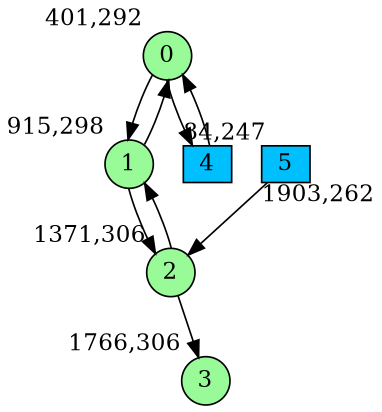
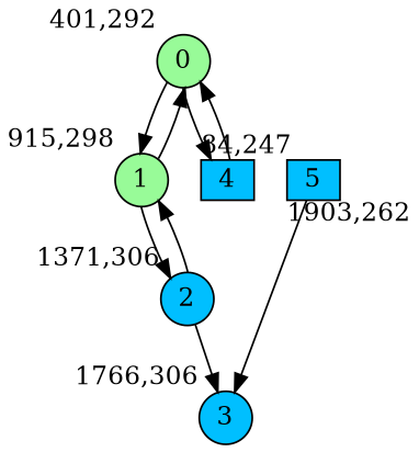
  digraph {
    bgcolor=white
    node [fillcolor=palegreen fixedsize=true shape=circle style=filled]
    0 [height=0.3 width=0.4 xlabel="401,292"]
    1 [height=0.3 width=0.4 xlabel="915,298"]
    4 [fillcolor=deepskyblue height=0.3 shape=box width=0.4 xlabel="84,247"]
-   2 [height=0.3 width=0.4 xlabel="1371,306"]
-   3 [height=0.3 width=0.4 xlabel="1766,306"]
+   2 [fillcolor=deepskyblue height=0.3 width=0.4 xlabel="1371,306"]
+   3 [fillcolor=deepskyblue height=0.3 width=0.4 xlabel="1766,306"]
    5 [fillcolor=deepskyblue height=0.3 shape=box width=0.4 xlabel="1903,262"]
    0 -> 1
    0 -> 4
    1 -> 0
    1 -> 2
    4 -> 0
    2 -> 1
    2 -> 3
-   5 -> 2
+   5 -> 3
  }
